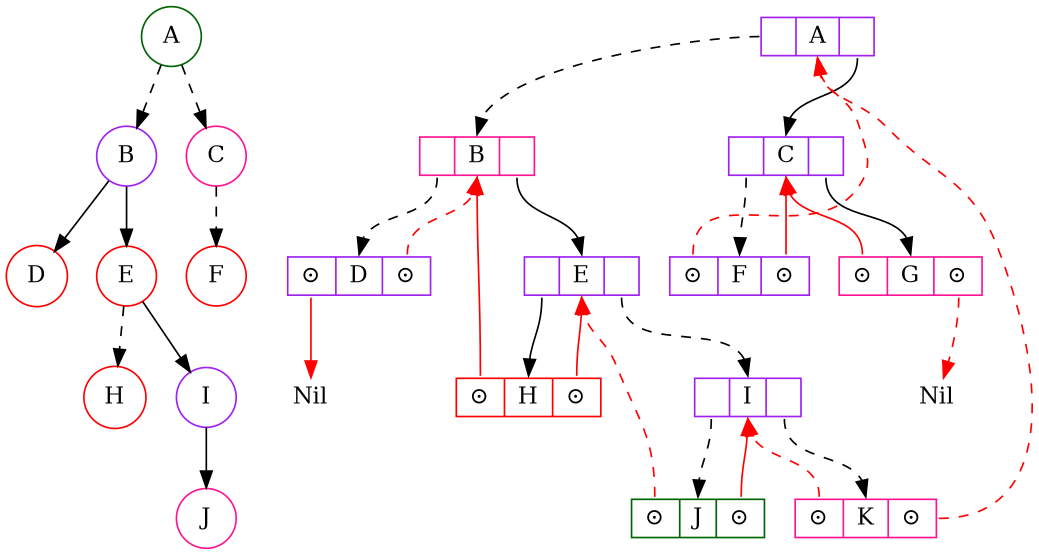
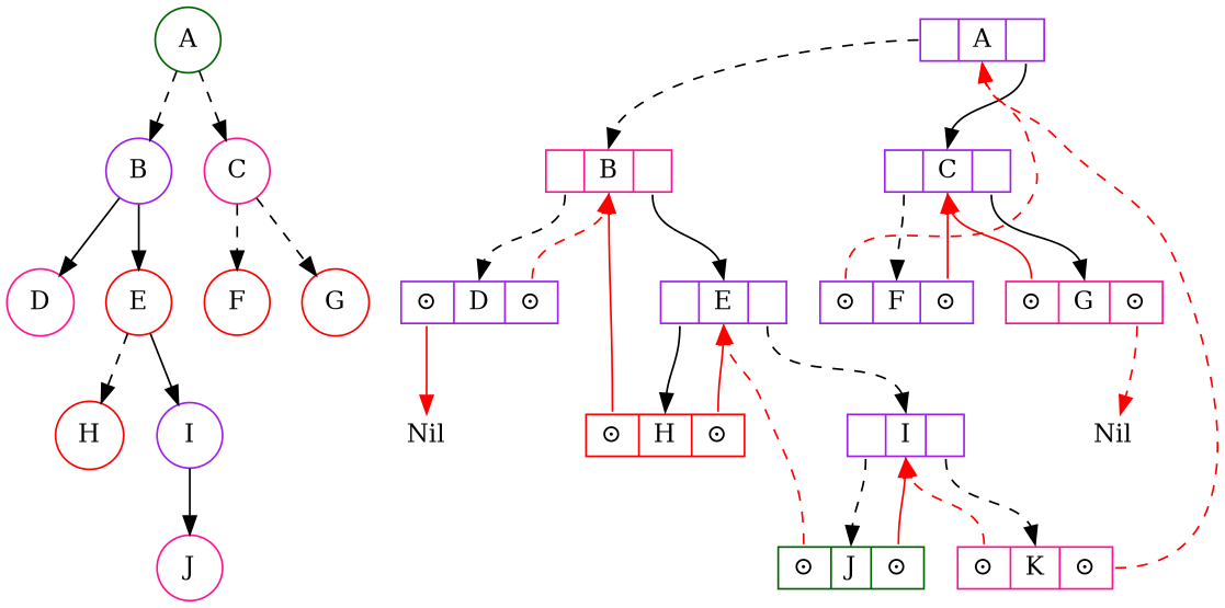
  digraph {
    fontname="Microsoft Yahei"
    ordering=out
    node [color=purple shape=record]
    edge [headport=f1 style=dashed tailport=f0]
    A [color=darkgreen shape=circle]
    B [shape=circle]
    C [color=deeppink shape=circle]
-   D [color=red shape=circle]
+   D [color=deeppink shape=circle]
    E [color=red shape=circle]
    F [color=red shape=circle]
+   G [color=red shape=circle]
    H [color=red shape=circle]
    I [shape=circle]
    J [color=deeppink shape=circle]
    n11 [height=.1 label="<f0> | <f1> A | <f2> "]
    n12 [color=deeppink height=.1 label="<f0> |<f1> B |<f2> "]
    n13 [height=.1 label="<f0> |<f1> C |<f2> "]
    n14 [height=.1 label="<f0> ⊙ |<f1> D |<f2> ⊙ "]
    n15 [height=.1 label="<f0> |<f1> E |<f2>  "]
    n16 [height=.1 label="<f0> ⊙ |<f1> F |<f2> ⊙"]
    n17 [color=deeppink height=.1 label="<f0> ⊙ |<f1> G |<f2> ⊙"]
    n18 [height=.1 label=Nil shape=none]
    n19 [color=red height=.1 label="<f0> ⊙ |<f1> H |<f2> ⊙"]
    n20 [height=.1 label="<f0>  |<f1> I |<f2> "]
    n21 [color=darkgreen height=.1 label=Nil shape=none]
    n22 [color=darkgreen height=.1 label="<f0> ⊙ |<f1> J|<f2> ⊙"]
    n23 [color=deeppink height=.1 label="<f0> ⊙ |<f1> K|<f2> ⊙"]
    A -> B
    A -> C
    B -> D [style=solid]
    B -> E [style=solid]
    C -> F
+   C -> G
    E -> H
    E -> I [style=solid]
    I -> J [style=solid]
    n11 -> n12
    n11 -> n13 [style=solid tailport=f2]
    n12 -> n14
    n12 -> n15 [style=solid tailport=f2]
    n13 -> n16
    n13 -> n17 [style=solid tailport=f2]
    n14 -> n12 [color=red tailport=f2]
    n14 -> n18 [color=red style=solid]
    n15 -> n19 [style=solid]
    n15 -> n20 [tailport=f2]
    n16 -> n11 [color=red]
    n16 -> n13 [color=red style=solid tailport=f2]
    n17 -> n13 [color=red style=solid]
    n17 -> n21 [color=red tailport=f2]
    n19 -> n12 [color=red style=solid]
    n19 -> n15 [color=red style=solid tailport=f2]
    n20 -> n22
    n20 -> n23 [tailport=f2]
    n22 -> n15 [color=red]
    n22 -> n20 [color=red style=solid tailport=f2]
    n23 -> n11 [color=red tailport=f2]
    n23 -> n20 [color=red]
  }
